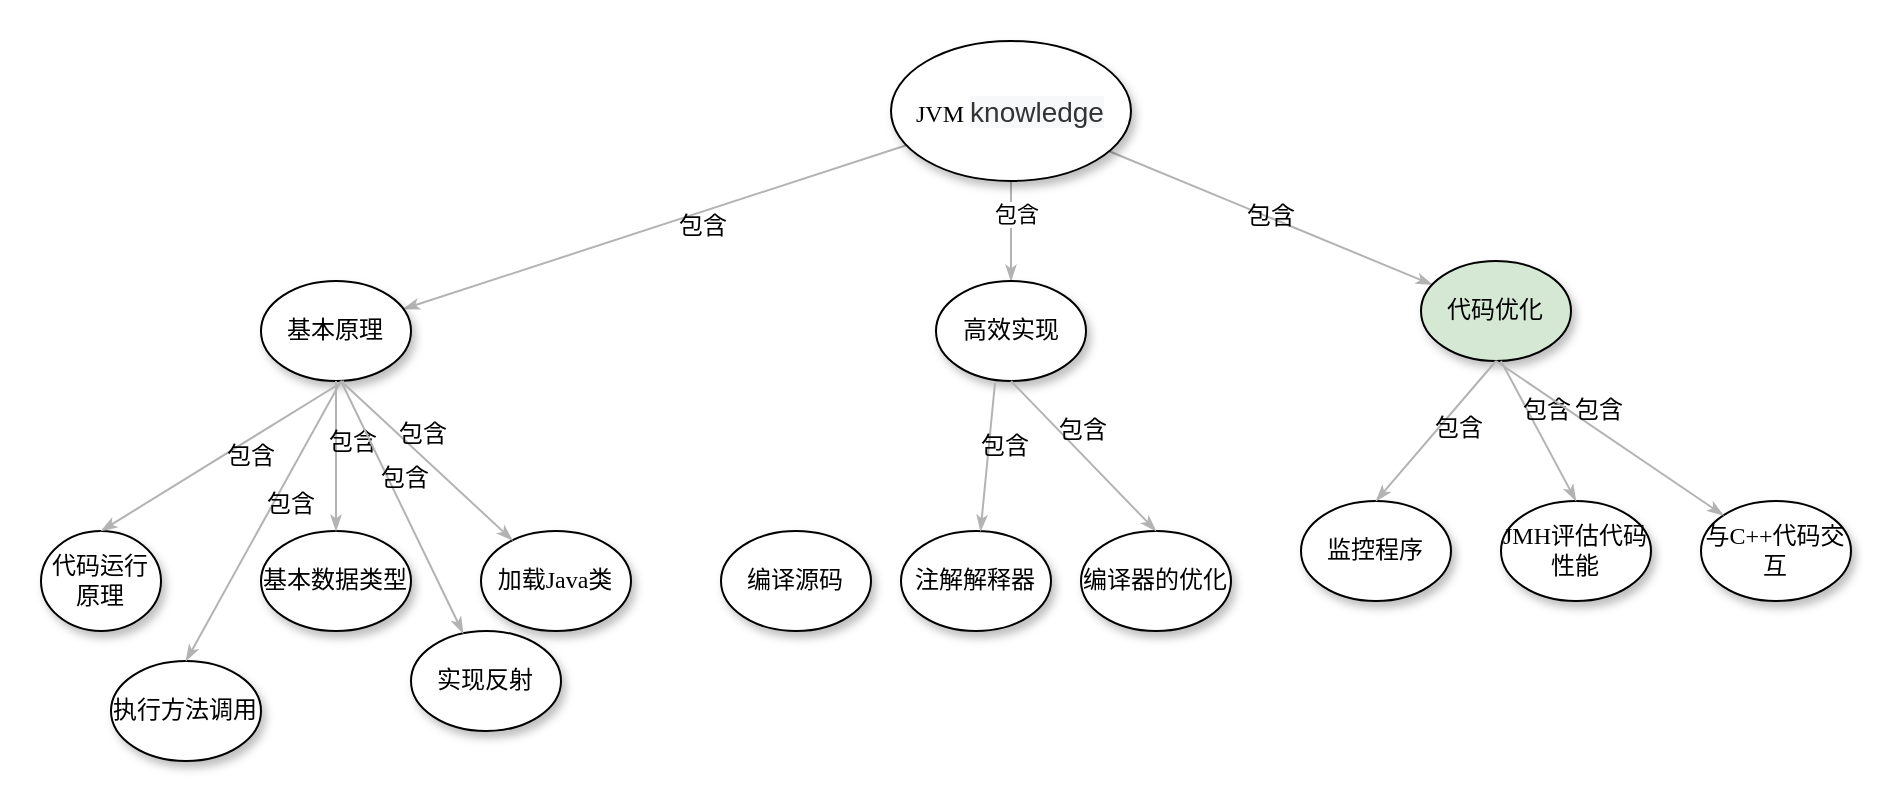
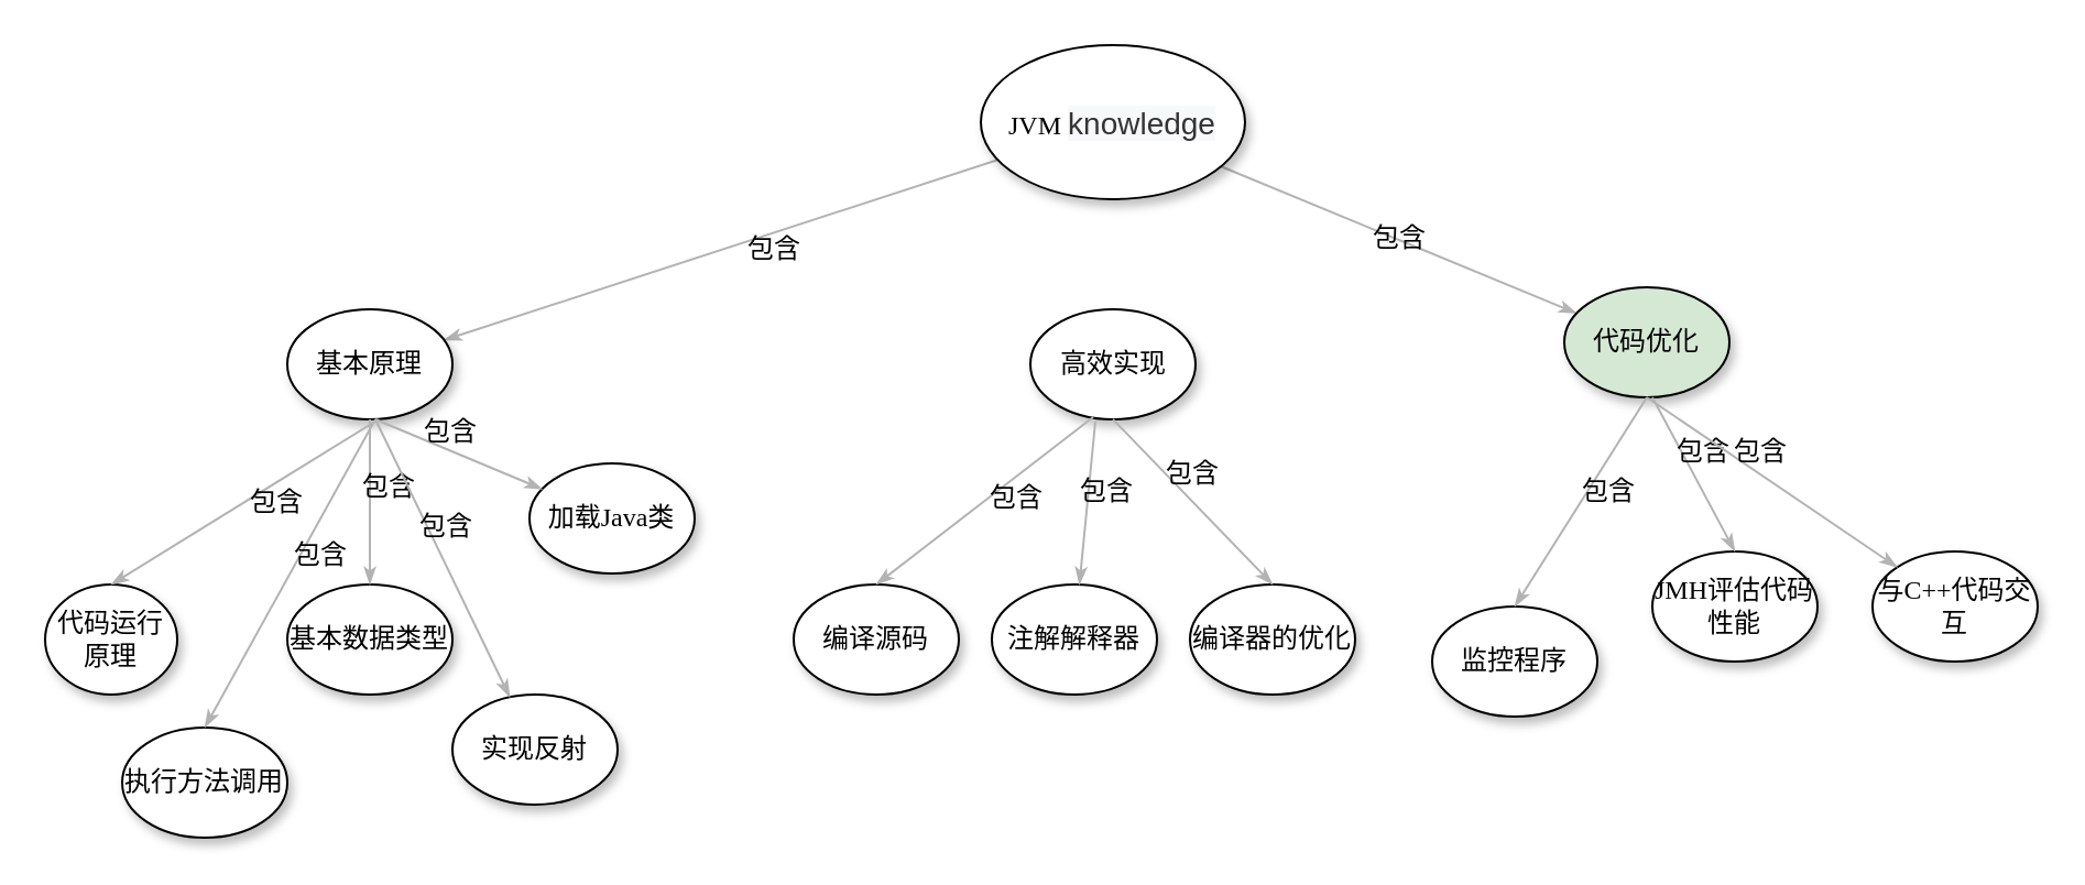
  <mxCell id="0" />
  <mxCell id="1" parent="0" />
- <mxCell id="2" style="edgeStyle=none;rounded=1;html=1;labelBackgroundColor=none;startArrow=none;startFill=0;startSize=5;endArrow=classicThin;endFill=1;endSize=5;jettySize=auto;orthogonalLoop=1;strokeColor=#B3B3B3;strokeWidth=1;fontFamily=Verdana;fontSize=12" parent="1" source="6" target="7" edge="1"><mxGeometry relative="1" as="geometry" /></mxCell>
- <mxCell id="3" value="包含" style="edgeLabel;html=1;align=center;verticalAlign=middle;resizable=0;points=[];" parent="2" vertex="1" connectable="0"><mxGeometry x="-0.375" y="2" relative="1" as="geometry"><mxPoint as="offset" /></mxGeometry></mxCell>
  <mxCell id="4" value="包含" style="edgeStyle=none;rounded=1;html=1;labelBackgroundColor=none;startArrow=none;startFill=0;startSize=5;endArrow=classicThin;endFill=1;endSize=5;jettySize=auto;orthogonalLoop=1;strokeColor=#B3B3B3;strokeWidth=1;fontFamily=Verdana;fontSize=12" parent="1" source="6" target="9" edge="1"><mxGeometry x="-0.173" y="8" relative="1" as="geometry"><mxPoint as="offset" /></mxGeometry></mxCell>
  <mxCell id="5" value="包含" style="edgeStyle=none;rounded=1;html=1;labelBackgroundColor=none;startArrow=none;startFill=0;startSize=5;endArrow=classicThin;endFill=1;endSize=5;jettySize=auto;orthogonalLoop=1;strokeColor=#B3B3B3;strokeWidth=1;fontFamily=Verdana;fontSize=12" parent="1" source="6" target="8" edge="1"><mxGeometry relative="1" as="geometry" /></mxCell>
  <mxCell id="6" value="JVM&amp;nbsp;&lt;span style=&quot;color: rgb(51 , 51 , 51) ; font-family: &amp;#34;arial&amp;#34; , &amp;#34;microsoft yahei&amp;#34; , &amp;#34;\\5fae软雅黑&amp;#34; , &amp;#34;\\5b8b体&amp;#34; , &amp;#34;malgun gothic&amp;#34; , &amp;#34;meiryo&amp;#34; , sans-serif ; font-size: 14px ; line-height: 26px ; text-align: justify ; background-color: rgb(247 , 248 , 250)&quot;&gt;knowledge&lt;/span&gt;" style="ellipse;whiteSpace=wrap;html=1;rounded=0;shadow=1;comic=0;labelBackgroundColor=none;strokeWidth=1;fontFamily=Verdana;fontSize=12;align=center;" parent="1" vertex="1"><mxGeometry x="445" y="20" width="120" height="70" as="geometry" /></mxCell>
  <mxCell id="7" value="&lt;span&gt;高效实现&lt;/span&gt;" style="ellipse;whiteSpace=wrap;html=1;rounded=0;shadow=1;comic=0;labelBackgroundColor=none;strokeWidth=1;fontFamily=Verdana;fontSize=12;align=center;" parent="1" vertex="1"><mxGeometry x="467.5" y="140" width="75" height="50" as="geometry" /></mxCell>
  <mxCell id="8" value="&lt;span&gt;代码优化&lt;/span&gt;" style="ellipse;whiteSpace=wrap;html=1;rounded=0;shadow=1;comic=0;labelBackgroundColor=none;strokeWidth=1;fontFamily=Verdana;fontSize=12;align=center;fillColor=#d5e8d4;" parent="1" vertex="1"><mxGeometry x="710" y="130" width="75" height="50" as="geometry" /></mxCell>
  <mxCell id="9" value="基本原理" style="ellipse;whiteSpace=wrap;html=1;rounded=0;shadow=1;comic=0;labelBackgroundColor=none;strokeWidth=1;fontFamily=Verdana;fontSize=12;align=center;" parent="1" vertex="1"><mxGeometry x="130" y="140" width="75" height="50" as="geometry" /></mxCell>
  <mxCell id="10" value="代码运行原理" style="ellipse;whiteSpace=wrap;html=1;rounded=0;shadow=1;comic=0;labelBackgroundColor=none;strokeWidth=1;fontFamily=Verdana;fontSize=12;align=center;" parent="1" vertex="1"><mxGeometry x="20" y="265" width="60" height="50" as="geometry" /></mxCell>
  <mxCell id="11" value="基本数据类型" style="ellipse;whiteSpace=wrap;html=1;rounded=0;shadow=1;comic=0;labelBackgroundColor=none;strokeWidth=1;fontFamily=Verdana;fontSize=12;align=center;" parent="1" vertex="1"><mxGeometry x="130" y="265" width="75" height="50" as="geometry" /></mxCell>
- <mxCell id="12" value="加载Java类" style="ellipse;whiteSpace=wrap;html=1;rounded=0;shadow=1;comic=0;labelBackgroundColor=none;strokeWidth=1;fontFamily=Verdana;fontSize=12;align=center;" parent="1" vertex="1"><mxGeometry x="240" y="265" width="75" height="50" as="geometry" /></mxCell>
+ <mxCell id="12" value="加载Java类" style="ellipse;whiteSpace=wrap;html=1;rounded=0;shadow=1;comic=0;labelBackgroundColor=none;strokeWidth=1;fontFamily=Verdana;fontSize=12;align=center;" parent="1" vertex="1"><mxGeometry x="240" y="210" width="75" height="50" as="geometry" /></mxCell>
  <mxCell id="13" value="执行方法调用" style="ellipse;whiteSpace=wrap;html=1;rounded=0;shadow=1;comic=0;labelBackgroundColor=none;strokeWidth=1;fontFamily=Verdana;fontSize=12;align=center;" parent="1" vertex="1"><mxGeometry x="55" y="330" width="75" height="50" as="geometry" /></mxCell>
  <mxCell id="14" value="实现反射" style="ellipse;whiteSpace=wrap;html=1;rounded=0;shadow=1;comic=0;labelBackgroundColor=none;strokeWidth=1;fontFamily=Verdana;fontSize=12;align=center;" parent="1" vertex="1"><mxGeometry x="205" y="315" width="75" height="50" as="geometry" /></mxCell>
  <mxCell id="15" value="包含" style="edgeStyle=none;rounded=1;html=1;labelBackgroundColor=none;startArrow=none;startFill=0;startSize=5;endArrow=classicThin;endFill=1;endSize=5;jettySize=auto;orthogonalLoop=1;strokeColor=#B3B3B3;strokeWidth=1;fontFamily=Verdana;fontSize=12;entryX=0.5;entryY=0;entryDx=0;entryDy=0;" parent="1" target="10" edge="1"><mxGeometry x="-0.173" y="8" relative="1" as="geometry"><mxPoint x="171.472" y="190.004" as="sourcePoint" /><mxPoint x="-80" y="271.907" as="targetPoint" /><mxPoint as="offset" /></mxGeometry></mxCell>
  <mxCell id="16" value="包含" style="edgeStyle=none;rounded=1;html=1;labelBackgroundColor=none;startArrow=none;startFill=0;startSize=5;endArrow=classicThin;endFill=1;endSize=5;jettySize=auto;orthogonalLoop=1;strokeColor=#B3B3B3;strokeWidth=1;fontFamily=Verdana;fontSize=12;entryX=0.5;entryY=0;entryDx=0;entryDy=0;exitX=0.5;exitY=1;exitDx=0;exitDy=0;" parent="1" source="9" target="11" edge="1"><mxGeometry x="-0.173" y="8" relative="1" as="geometry"><mxPoint x="181.472" y="200.004" as="sourcePoint" /><mxPoint x="67.5" y="275" as="targetPoint" /><mxPoint as="offset" /></mxGeometry></mxCell>
  <mxCell id="17" value="包含" style="edgeStyle=none;rounded=1;html=1;labelBackgroundColor=none;startArrow=none;startFill=0;startSize=5;endArrow=classicThin;endFill=1;endSize=5;jettySize=auto;orthogonalLoop=1;strokeColor=#B3B3B3;strokeWidth=1;fontFamily=Verdana;fontSize=12;" parent="1" target="12" edge="1"><mxGeometry x="-0.173" y="8" relative="1" as="geometry"><mxPoint x="170" y="190" as="sourcePoint" /><mxPoint x="77.5" y="285" as="targetPoint" /><mxPoint as="offset" /></mxGeometry></mxCell>
  <mxCell id="18" value="包含" style="edgeStyle=none;rounded=1;html=1;labelBackgroundColor=none;startArrow=none;startFill=0;startSize=5;endArrow=classicThin;endFill=1;endSize=5;jettySize=auto;orthogonalLoop=1;strokeColor=#B3B3B3;strokeWidth=1;fontFamily=Verdana;fontSize=12;entryX=0.5;entryY=0;entryDx=0;entryDy=0;" parent="1" target="13" edge="1"><mxGeometry x="-0.173" y="8" relative="1" as="geometry"><mxPoint x="170" y="190" as="sourcePoint" /><mxPoint x="87.5" y="295" as="targetPoint" /><mxPoint as="offset" /></mxGeometry></mxCell>
  <mxCell id="19" value="包含" style="edgeStyle=none;rounded=1;html=1;labelBackgroundColor=none;startArrow=none;startFill=0;startSize=5;endArrow=classicThin;endFill=1;endSize=5;jettySize=auto;orthogonalLoop=1;strokeColor=#B3B3B3;strokeWidth=1;fontFamily=Verdana;fontSize=12;" parent="1" target="14" edge="1"><mxGeometry x="-0.173" y="8" relative="1" as="geometry"><mxPoint x="170" y="190" as="sourcePoint" /><mxPoint x="97.5" y="305" as="targetPoint" /><mxPoint as="offset" /></mxGeometry></mxCell>
  <mxCell id="20" value="编译源码" style="ellipse;whiteSpace=wrap;html=1;rounded=0;shadow=1;comic=0;labelBackgroundColor=none;strokeWidth=1;fontFamily=Verdana;fontSize=12;align=center;" parent="1" vertex="1"><mxGeometry x="360" y="265" width="75" height="50" as="geometry" /></mxCell>
  <mxCell id="21" value="注解解释器" style="ellipse;whiteSpace=wrap;html=1;rounded=0;shadow=1;comic=0;labelBackgroundColor=none;strokeWidth=1;fontFamily=Verdana;fontSize=12;align=center;" parent="1" vertex="1"><mxGeometry x="450" y="265" width="75" height="50" as="geometry" /></mxCell>
  <mxCell id="22" value="编译器的优化" style="ellipse;whiteSpace=wrap;html=1;rounded=0;shadow=1;comic=0;labelBackgroundColor=none;strokeWidth=1;fontFamily=Verdana;fontSize=12;align=center;" parent="1" vertex="1"><mxGeometry x="540" y="265" width="75" height="50" as="geometry" /></mxCell>
+ <mxCell id="23" value="包含" style="edgeStyle=none;rounded=1;html=1;labelBackgroundColor=none;startArrow=none;startFill=0;startSize=5;endArrow=classicThin;endFill=1;endSize=5;jettySize=auto;orthogonalLoop=1;strokeColor=#B3B3B3;strokeWidth=1;fontFamily=Verdana;fontSize=12;exitX=0.38;exitY=0.98;exitDx=0;exitDy=0;entryX=0.5;entryY=0;entryDx=0;entryDy=0;exitPerimeter=0;" parent="1" source="7" target="20" edge="1"><mxGeometry x="-0.173" y="8" relative="1" as="geometry"><mxPoint x="180" y="200" as="sourcePoint" /><mxPoint x="265.723" y="279.647" as="targetPoint" /><mxPoint as="offset" /></mxGeometry></mxCell>
  <mxCell id="24" value="包含" style="edgeStyle=none;rounded=1;html=1;labelBackgroundColor=none;startArrow=none;startFill=0;startSize=5;endArrow=classicThin;endFill=1;endSize=5;jettySize=auto;orthogonalLoop=1;strokeColor=#B3B3B3;strokeWidth=1;fontFamily=Verdana;fontSize=12;" parent="1" target="21" edge="1"><mxGeometry x="-0.173" y="8" relative="1" as="geometry"><mxPoint x="497" y="191" as="sourcePoint" /><mxPoint x="407.5" y="275" as="targetPoint" /><mxPoint as="offset" /></mxGeometry></mxCell>
  <mxCell id="25" value="包含" style="edgeStyle=none;rounded=1;html=1;labelBackgroundColor=none;startArrow=none;startFill=0;startSize=5;endArrow=classicThin;endFill=1;endSize=5;jettySize=auto;orthogonalLoop=1;strokeColor=#B3B3B3;strokeWidth=1;fontFamily=Verdana;fontSize=12;entryX=0.5;entryY=0;entryDx=0;entryDy=0;exitX=0.5;exitY=1;exitDx=0;exitDy=0;" parent="1" source="7" target="22" edge="1"><mxGeometry x="-0.173" y="8" relative="1" as="geometry"><mxPoint x="507" y="201" as="sourcePoint" /><mxPoint x="507.5" y="275" as="targetPoint" /><mxPoint as="offset" /></mxGeometry></mxCell>
- <mxCell id="26" value="监控程序" style="ellipse;whiteSpace=wrap;html=1;rounded=0;shadow=1;comic=0;labelBackgroundColor=none;strokeWidth=1;fontFamily=Verdana;fontSize=12;align=center;" parent="1" vertex="1"><mxGeometry x="650" y="250" width="75" height="50" as="geometry" /></mxCell>
+ <mxCell id="26" value="监控程序" style="ellipse;whiteSpace=wrap;html=1;rounded=0;shadow=1;comic=0;labelBackgroundColor=none;strokeWidth=1;fontFamily=Verdana;fontSize=12;align=center;" parent="1" vertex="1"><mxGeometry x="650" y="275" width="75" height="50" as="geometry" /></mxCell>
  <mxCell id="27" value="JMH评估代码性能" style="ellipse;whiteSpace=wrap;html=1;rounded=0;shadow=1;comic=0;labelBackgroundColor=none;strokeWidth=1;fontFamily=Verdana;fontSize=12;align=center;" parent="1" vertex="1"><mxGeometry x="750" y="250" width="75" height="50" as="geometry" /></mxCell>
  <mxCell id="28" value="与C++代码交互" style="ellipse;whiteSpace=wrap;html=1;rounded=0;shadow=1;comic=0;labelBackgroundColor=none;strokeWidth=1;fontFamily=Verdana;fontSize=12;align=center;" parent="1" vertex="1"><mxGeometry x="850" y="250" width="75" height="50" as="geometry" /></mxCell>
  <mxCell id="29" value="包含" style="edgeStyle=none;rounded=1;html=1;labelBackgroundColor=none;startArrow=none;startFill=0;startSize=5;endArrow=classicThin;endFill=1;endSize=5;jettySize=auto;orthogonalLoop=1;strokeColor=#B3B3B3;strokeWidth=1;fontFamily=Verdana;fontSize=12;entryX=0.5;entryY=0;entryDx=0;entryDy=0;exitX=0.5;exitY=1;exitDx=0;exitDy=0;" parent="1" source="8" target="26" edge="1"><mxGeometry x="-0.173" y="8" relative="1" as="geometry"><mxPoint x="515" y="200" as="sourcePoint" /><mxPoint x="587.5" y="275" as="targetPoint" /><mxPoint as="offset" /></mxGeometry></mxCell>
  <mxCell id="30" value="包含" style="edgeStyle=none;rounded=1;html=1;labelBackgroundColor=none;startArrow=none;startFill=0;startSize=5;endArrow=classicThin;endFill=1;endSize=5;jettySize=auto;orthogonalLoop=1;strokeColor=#B3B3B3;strokeWidth=1;fontFamily=Verdana;fontSize=12;entryX=0.5;entryY=0;entryDx=0;entryDy=0;" parent="1" target="27" edge="1"><mxGeometry x="-0.173" y="8" relative="1" as="geometry"><mxPoint x="750" y="180" as="sourcePoint" /><mxPoint x="697.5" y="260" as="targetPoint" /><mxPoint as="offset" /></mxGeometry></mxCell>
  <mxCell id="31" value="包含" style="edgeStyle=none;rounded=1;html=1;labelBackgroundColor=none;startArrow=none;startFill=0;startSize=5;endArrow=classicThin;endFill=1;endSize=5;jettySize=auto;orthogonalLoop=1;strokeColor=#B3B3B3;strokeWidth=1;fontFamily=Verdana;fontSize=12;exitX=0.5;exitY=1;exitDx=0;exitDy=0;" parent="1" source="8" target="28" edge="1"><mxGeometry x="-0.173" y="8" relative="1" as="geometry"><mxPoint x="757.5" y="190" as="sourcePoint" /><mxPoint x="697.5" y="260" as="targetPoint" /><mxPoint as="offset" /></mxGeometry></mxCell>
